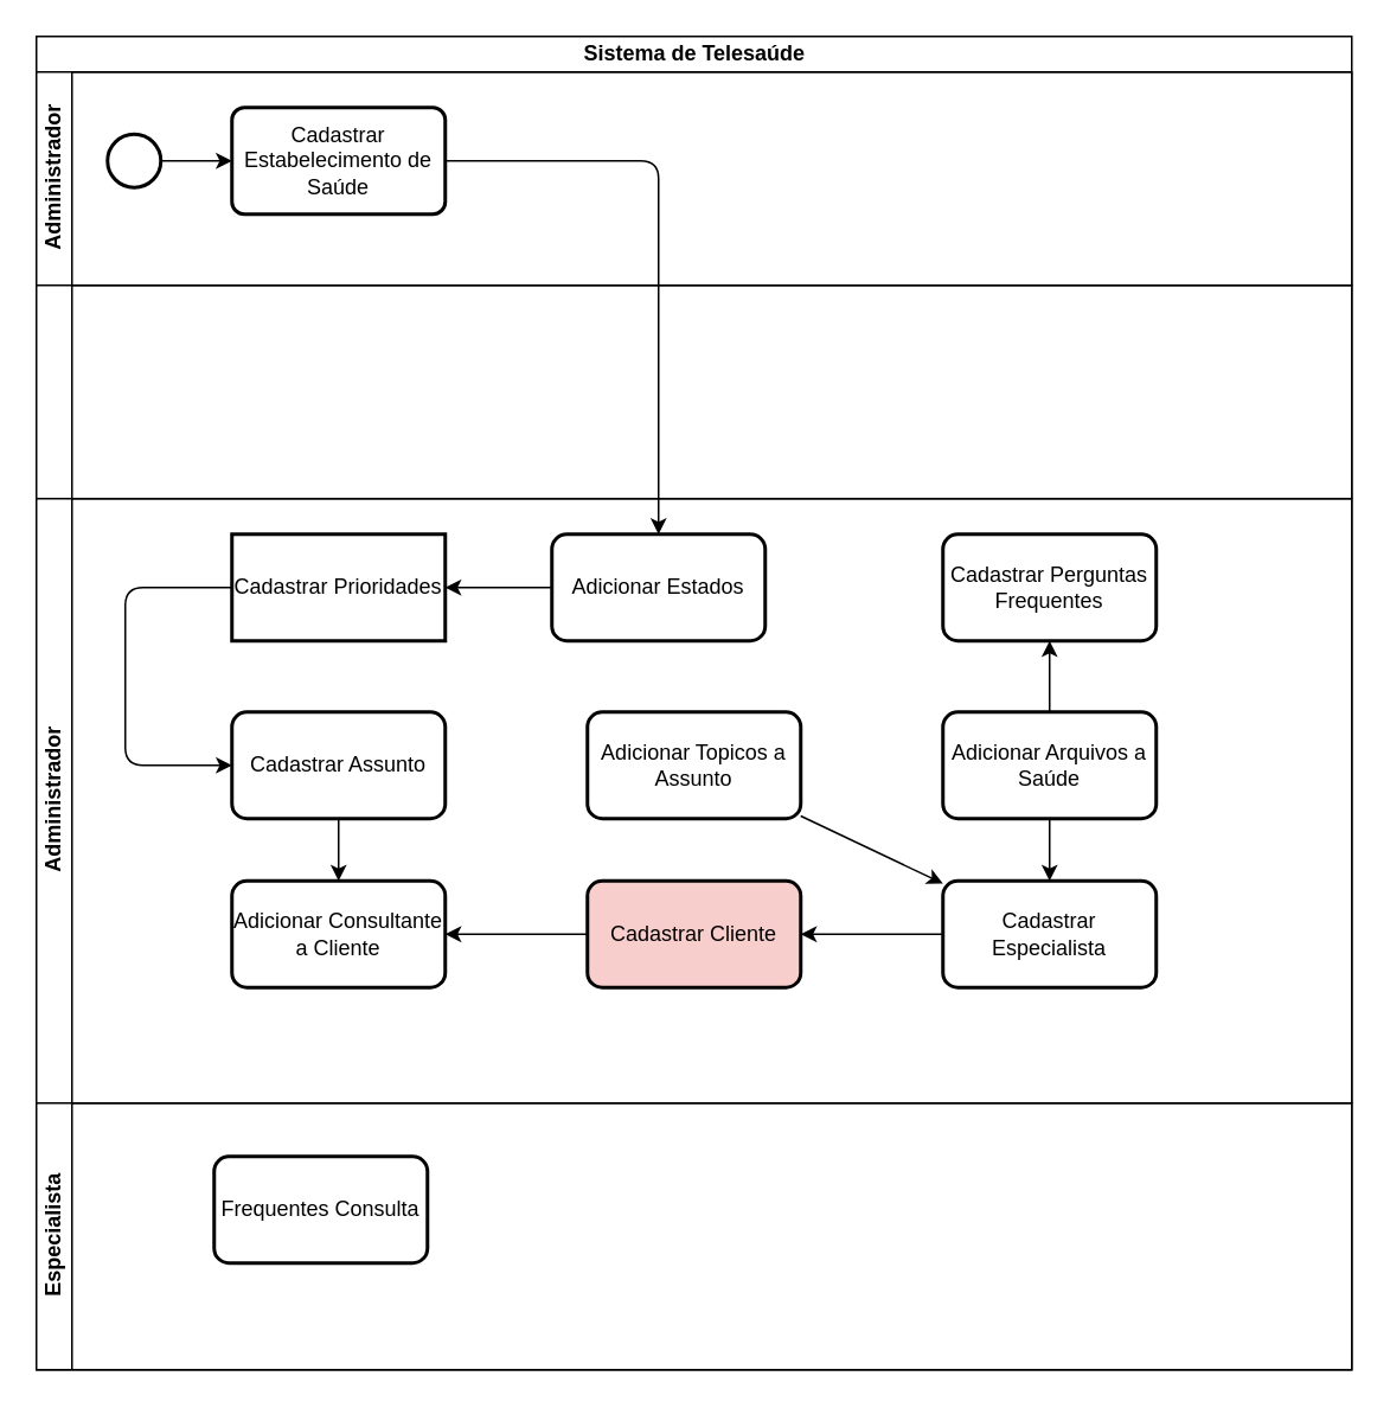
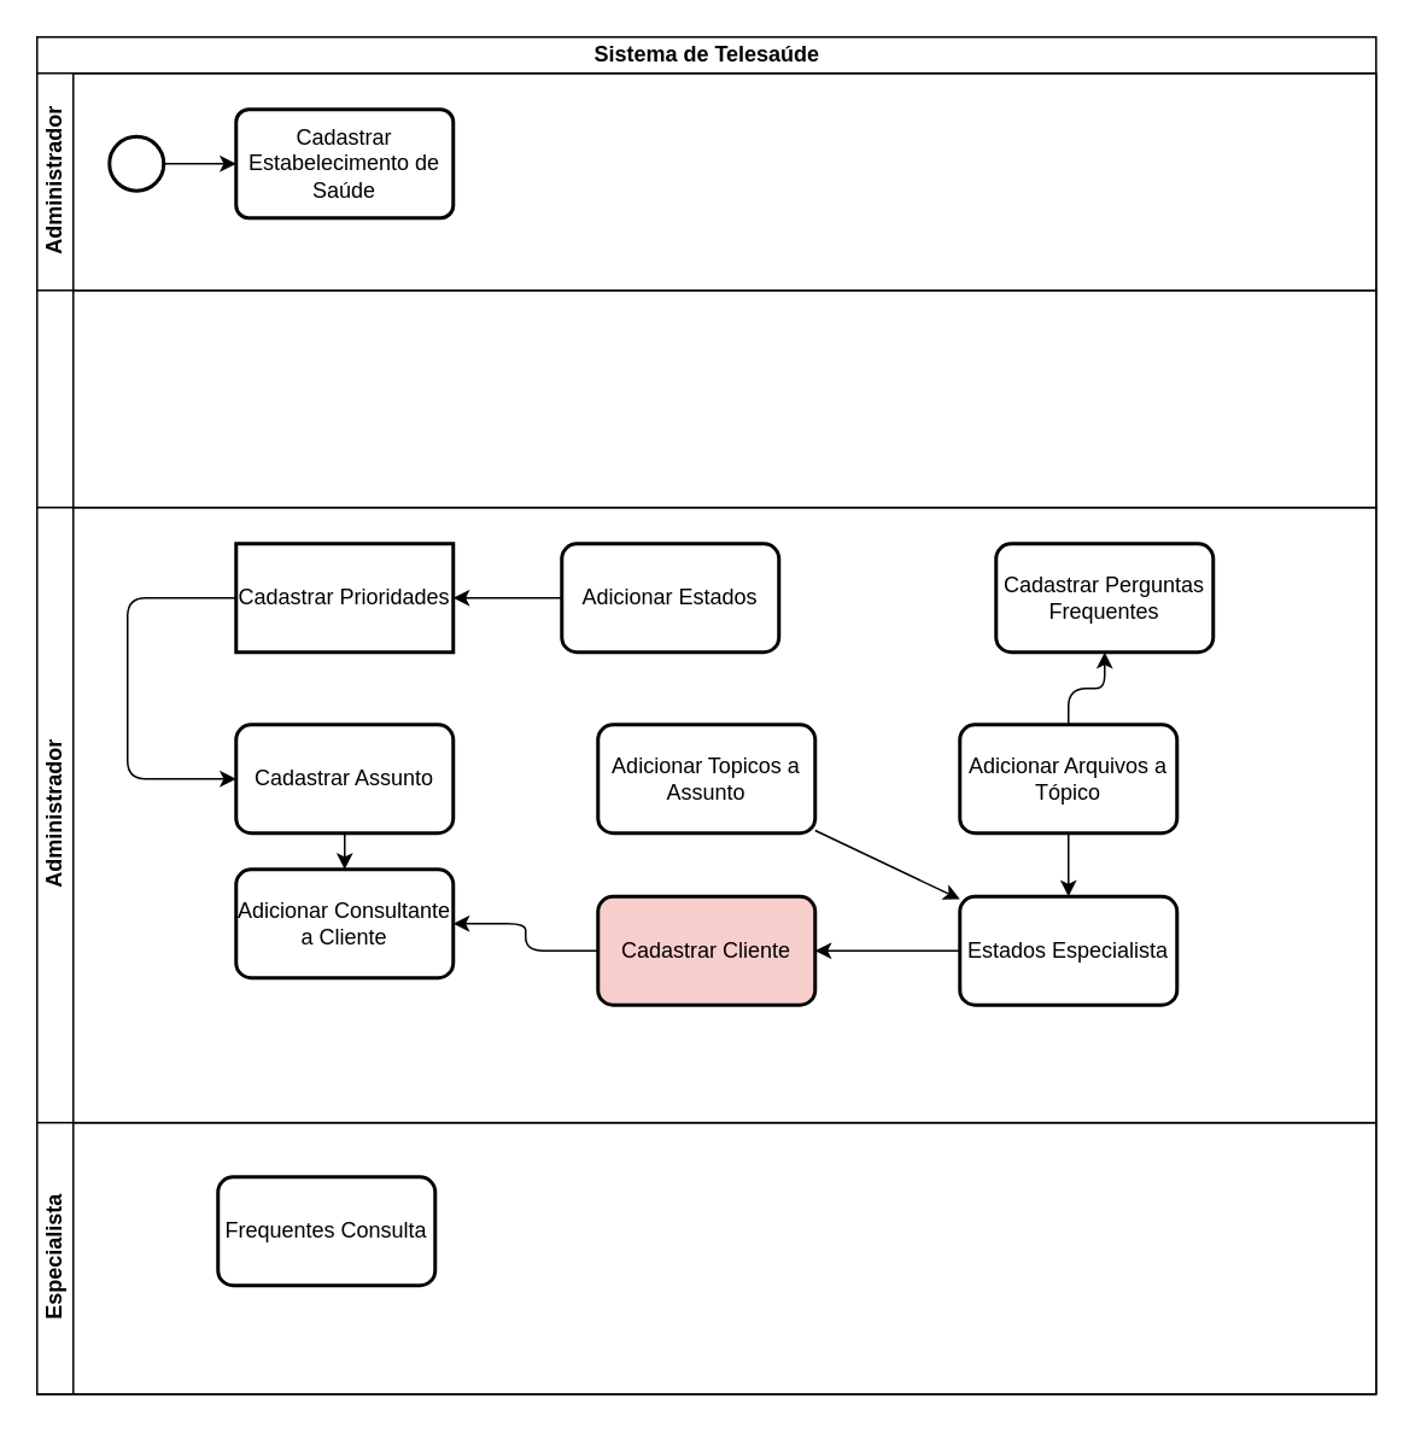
  <mxCell id="0" />
  <mxCell id="1" parent="0" />
  <mxCell id="2" value="Sistema de Telesaúde" style="swimlane;childLayout=stackLayout;resizeParent=1;resizeParentMax=0;horizontal=1;startSize=20;horizontalStack=0;html=1;" vertex="1" parent="1"><mxGeometry x="20" y="20" width="740" height="750" as="geometry" /></mxCell>
  <mxCell id="3" value="Administrador" style="swimlane;startSize=20;horizontal=0;html=1;" vertex="1" parent="2"><mxGeometry y="20" width="740" height="120" as="geometry" /></mxCell>
  <mxCell id="4" style="edgeStyle=none;html=1;entryX=0;entryY=0.5;entryDx=0;entryDy=0;" edge="1" parent="3" source="5" target="6"><mxGeometry relative="1" as="geometry" /></mxCell>
  <mxCell id="5" value="" style="strokeWidth=2;html=1;shape=mxgraph.flowchart.start_2;whiteSpace=wrap;" vertex="1" parent="3"><mxGeometry x="40" y="35" width="30" height="30" as="geometry" /></mxCell>
  <mxCell id="6" value="Cadastrar Estabelecimento de Saúde" style="rounded=1;whiteSpace=wrap;html=1;absoluteArcSize=1;arcSize=14;strokeWidth=2;" vertex="1" parent="3"><mxGeometry x="110" y="20" width="120" height="60" as="geometry" /></mxCell>
  <mxCell id="7" style="swimlane;startSize=20;horizontal=0;html=1;" vertex="1" parent="2"><mxGeometry y="140" width="740" height="120" as="geometry" /></mxCell>
  <mxCell id="8" value="Administrador" style="swimlane;startSize=20;horizontal=0;html=1;" vertex="1" parent="2"><mxGeometry y="260" width="740" height="340" as="geometry" /></mxCell>
  <mxCell id="9" value="" style="edgeStyle=none;html=1;" edge="1" parent="8" source="10" target="25"><mxGeometry relative="1" as="geometry" /></mxCell>
  <mxCell id="10" value="Cadastrar Assunto" style="whiteSpace=wrap;html=1;rounded=1;arcSize=14;strokeWidth=2;" vertex="1" parent="8"><mxGeometry x="110" y="120" width="120" height="60" as="geometry" /></mxCell>
  <mxCell id="11" value="" style="edgeStyle=none;html=1;" edge="1" parent="8" source="12" target="21"><mxGeometry relative="1" as="geometry" /></mxCell>
  <mxCell id="12" value="Adicionar Topicos a Assunto" style="whiteSpace=wrap;html=1;rounded=1;arcSize=14;strokeWidth=2;" vertex="1" parent="8"><mxGeometry x="310" y="120" width="120" height="60" as="geometry" /></mxCell>
  <mxCell id="13" style="edgeStyle=orthogonalEdgeStyle;shape=connector;rounded=1;html=1;entryX=0.5;entryY=1;entryDx=0;entryDy=0;labelBackgroundColor=default;strokeColor=default;fontFamily=Helvetica;fontSize=11;fontColor=default;endArrow=classic;" edge="1" parent="8" source="15" target="22"><mxGeometry relative="1" as="geometry" /></mxCell>
  <mxCell id="14" style="edgeStyle=orthogonalEdgeStyle;shape=connector;rounded=1;html=1;exitX=0.5;exitY=1;exitDx=0;exitDy=0;entryX=0.5;entryY=0;entryDx=0;entryDy=0;labelBackgroundColor=default;strokeColor=default;fontFamily=Helvetica;fontSize=11;fontColor=default;endArrow=classic;" edge="1" parent="8" source="15" target="21"><mxGeometry relative="1" as="geometry" /></mxCell>
- <mxCell id="15" value="Adicionar Arquivos a Saúde" style="whiteSpace=wrap;html=1;rounded=1;arcSize=14;strokeWidth=2;" vertex="1" parent="8"><mxGeometry x="510" y="120" width="120" height="60" as="geometry" /></mxCell>
+ <mxCell id="15" value="Adicionar Arquivos a Tópico" style="whiteSpace=wrap;html=1;rounded=1;arcSize=14;strokeWidth=2;" vertex="1" parent="8"><mxGeometry x="510" y="120" width="120" height="60" as="geometry" /></mxCell>
  <mxCell id="16" style="edgeStyle=orthogonalEdgeStyle;shape=connector;rounded=1;html=1;entryX=0;entryY=0.5;entryDx=0;entryDy=0;labelBackgroundColor=default;strokeColor=default;fontFamily=Helvetica;fontSize=11;fontColor=default;endArrow=classic;exitX=0;exitY=0.5;exitDx=0;exitDy=0;" edge="1" parent="8" source="17" target="10"><mxGeometry relative="1" as="geometry"><Array as="points"><mxPoint x="50" y="50" /><mxPoint x="50" y="150" /></Array></mxGeometry></mxCell>
  <mxCell id="17" value="Cadastrar Prioridades" style="whiteSpace=wrap;html=1;arcSize=14;strokeWidth=2;rounded=0;" vertex="1" parent="8"><mxGeometry x="110" y="20" width="120" height="60" as="geometry" /></mxCell>
  <mxCell id="18" style="edgeStyle=orthogonalEdgeStyle;shape=connector;rounded=1;html=1;entryX=1;entryY=0.5;entryDx=0;entryDy=0;labelBackgroundColor=default;strokeColor=default;fontFamily=Helvetica;fontSize=11;fontColor=default;endArrow=classic;" edge="1" parent="8" source="19" target="17"><mxGeometry relative="1" as="geometry" /></mxCell>
  <mxCell id="19" value="Adicionar Estados" style="whiteSpace=wrap;html=1;rounded=1;arcSize=14;strokeWidth=2;" vertex="1" parent="8"><mxGeometry x="290" y="20" width="120" height="60" as="geometry" /></mxCell>
  <mxCell id="20" value="" style="edgeStyle=orthogonalEdgeStyle;shape=connector;rounded=1;html=1;labelBackgroundColor=default;strokeColor=default;fontFamily=Helvetica;fontSize=11;fontColor=default;endArrow=classic;" edge="1" parent="8" source="21" target="24"><mxGeometry relative="1" as="geometry" /></mxCell>
- <mxCell id="21" value="Cadastrar Especialista" style="whiteSpace=wrap;html=1;rounded=1;arcSize=14;strokeWidth=2;" vertex="1" parent="8"><mxGeometry x="510" y="215" width="120" height="60" as="geometry" /></mxCell>
- <mxCell id="22" value="Cadastrar Perguntas Frequentes" style="whiteSpace=wrap;html=1;rounded=1;arcSize=14;strokeWidth=2;" vertex="1" parent="8"><mxGeometry x="510" y="20" width="120" height="60" as="geometry" /></mxCell>
+ <mxCell id="21" value="Estados Especialista" style="whiteSpace=wrap;html=1;rounded=1;arcSize=14;strokeWidth=2;" vertex="1" parent="8"><mxGeometry x="510" y="215" width="120" height="60" as="geometry" /></mxCell>
+ <mxCell id="22" value="Cadastrar Perguntas Frequentes" style="whiteSpace=wrap;html=1;rounded=1;arcSize=14;strokeWidth=2;" vertex="1" parent="8"><mxGeometry x="530" y="20" width="120" height="60" as="geometry" /></mxCell>
  <mxCell id="23" style="edgeStyle=orthogonalEdgeStyle;shape=connector;rounded=1;html=1;exitX=0;exitY=0.5;exitDx=0;exitDy=0;entryX=1;entryY=0.5;entryDx=0;entryDy=0;labelBackgroundColor=default;strokeColor=default;fontFamily=Helvetica;fontSize=11;fontColor=default;endArrow=classic;" edge="1" parent="8" source="24" target="25"><mxGeometry relative="1" as="geometry" /></mxCell>
  <mxCell id="24" value="Cadastrar Cliente" style="whiteSpace=wrap;html=1;rounded=1;arcSize=14;strokeWidth=2;fillColor=#f8cecc;" vertex="1" parent="8"><mxGeometry x="310" y="215" width="120" height="60" as="geometry" /></mxCell>
- <mxCell id="25" value="Adicionar Consultante a Cliente" style="whiteSpace=wrap;html=1;rounded=1;arcSize=14;strokeWidth=2;" vertex="1" parent="8"><mxGeometry x="110" y="215" width="120" height="60" as="geometry" /></mxCell>
+ <mxCell id="25" value="Adicionar Consultante a Cliente" style="whiteSpace=wrap;html=1;rounded=1;arcSize=14;strokeWidth=2;" vertex="1" parent="8"><mxGeometry x="110" y="200" width="120" height="60" as="geometry" /></mxCell>
  <mxCell id="26" value="Especialista" style="swimlane;startSize=20;horizontal=0;html=1;" vertex="1" parent="2"><mxGeometry y="600" width="740" height="150" as="geometry" /></mxCell>
  <mxCell id="27" value="Frequentes Consulta" style="whiteSpace=wrap;html=1;rounded=1;arcSize=14;strokeWidth=2;" vertex="1" parent="26"><mxGeometry x="100" y="30" width="120" height="60" as="geometry" /></mxCell>
- <mxCell id="28" style="edgeStyle=orthogonalEdgeStyle;html=1;exitX=1;exitY=0.5;exitDx=0;exitDy=0;entryX=0.5;entryY=0;entryDx=0;entryDy=0;" edge="1" parent="2" source="6" target="19"><mxGeometry relative="1" as="geometry" /></mxCell>
